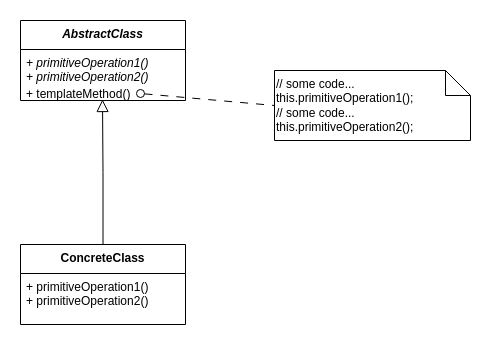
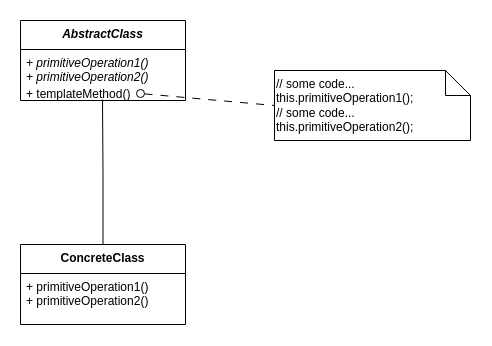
  <mxCell id="0" />
  <mxCell id="1" parent="0" />
- <mxCell id="2" value="" style="endArrow=block;endSize=10;endFill=0;shadow=0;strokeWidth=1;rounded=0;edgeStyle=elbowEdgeStyle;elbow=vertical;entryX=0.497;entryY=0.95;entryDx=0;entryDy=0;exitX=0.5;exitY=0;exitDx=0;exitDy=0;labelBackgroundColor=none;fontColor=default;entryPerimeter=0;" edge="1" parent="1" source="6" target="5"><mxGeometry width="160" relative="1" as="geometry"><mxPoint x="277" y="412.5" as="sourcePoint" /><mxPoint x="277" y="317" as="targetPoint" /></mxGeometry></mxCell>
+ <mxCell id="2" value="" style="endArrow=none;endSize=10;endFill=0;shadow=0;strokeWidth=1;rounded=0;edgeStyle=elbowEdgeStyle;elbow=vertical;entryX=0.497;entryY=0.95;entryDx=0;entryDy=0;exitX=0.5;exitY=0;exitDx=0;exitDy=0;labelBackgroundColor=none;fontColor=default;entryPerimeter=0;" edge="1" parent="1" source="6" target="5"><mxGeometry width="160" relative="1" as="geometry"><mxPoint x="277" y="412.5" as="sourcePoint" /><mxPoint x="277" y="317" as="targetPoint" /></mxGeometry></mxCell>
  <mxCell id="3" value="AbstractClass" style="swimlane;fontStyle=3;align=center;verticalAlign=top;childLayout=stackLayout;horizontal=1;startSize=29;horizontalStack=0;resizeParent=1;resizeParentMax=0;resizeLast=0;collapsible=1;marginBottom=0;" vertex="1" parent="1"><mxGeometry x="20" y="20" width="165" height="80" as="geometry" /></mxCell>
  <mxCell id="4" value="+ primitiveOperation1()&#10;+ primitiveOperation2()" style="text;strokeColor=none;fillColor=none;align=left;verticalAlign=top;spacingLeft=4;spacingRight=4;overflow=hidden;rotatable=0;points=[[0,0.5],[1,0.5]];portConstraint=eastwest;fontStyle=2" vertex="1" parent="3"><mxGeometry y="29" width="165" height="31" as="geometry" /></mxCell>
  <mxCell id="5" value="+ templateMethod()" style="text;strokeColor=none;fillColor=none;align=left;verticalAlign=top;spacingLeft=4;spacingRight=4;overflow=hidden;rotatable=0;points=[[0,0.5],[1,0.5]];portConstraint=eastwest;" vertex="1" parent="3"><mxGeometry y="60" width="165" height="20" as="geometry" /></mxCell>
  <mxCell id="6" value="ConcreteClass" style="swimlane;fontStyle=1;align=center;verticalAlign=top;childLayout=stackLayout;horizontal=1;startSize=29;horizontalStack=0;resizeParent=1;resizeParentMax=0;resizeLast=0;collapsible=1;marginBottom=0;" vertex="1" parent="1"><mxGeometry x="20" y="244" width="165" height="80" as="geometry" /></mxCell>
  <mxCell id="7" value="+ primitiveOperation1()&#10;+ primitiveOperation2()" style="text;strokeColor=none;fillColor=none;align=left;verticalAlign=top;spacingLeft=4;spacingRight=4;overflow=hidden;rotatable=0;points=[[0,0.5],[1,0.5]];portConstraint=eastwest;fontStyle=0" vertex="1" parent="6"><mxGeometry y="29" width="165" height="51" as="geometry" /></mxCell>
  <mxCell id="8" value="" style="html=1;verticalAlign=bottom;labelBackgroundColor=none;startArrow=oval;startFill=0;startSize=8;endArrow=none;rounded=0;dashed=1;dashPattern=8 8;entryX=0;entryY=0.5;entryDx=0;entryDy=0;entryPerimeter=0;exitX=0.6;exitY=0.65;exitDx=0;exitDy=0;exitPerimeter=0;" edge="1" parent="1" target="9"><mxGeometry x="-0.055" y="19" relative="1" as="geometry"><mxPoint x="140" y="93" as="sourcePoint" /><mxPoint x="-30" y="448" as="targetPoint" /><mxPoint x="-1" as="offset" /></mxGeometry></mxCell>
  <mxCell id="9" value="&lt;div style=&quot;border-color: var(--border-color);&quot;&gt;// some code...&lt;br style=&quot;border-color: var(--border-color);&quot;&gt;&lt;/div&gt;&lt;div style=&quot;border-color: var(--border-color);&quot;&gt;this.primitiveOperation1();&lt;br&gt;&lt;/div&gt;&lt;div style=&quot;border-color: var(--border-color);&quot;&gt;// some code...&lt;/div&gt;this.primitiveOperation2();" style="shape=note2;boundedLbl=1;whiteSpace=wrap;html=1;size=25;verticalAlign=middle;align=left;labelPosition=center;verticalLabelPosition=middle;" vertex="1" parent="1"><mxGeometry x="274" y="70" width="196" height="70" as="geometry" /></mxCell>
